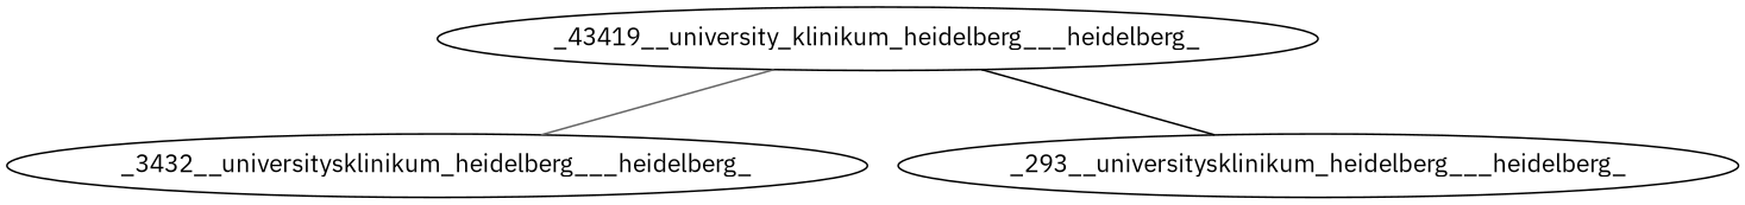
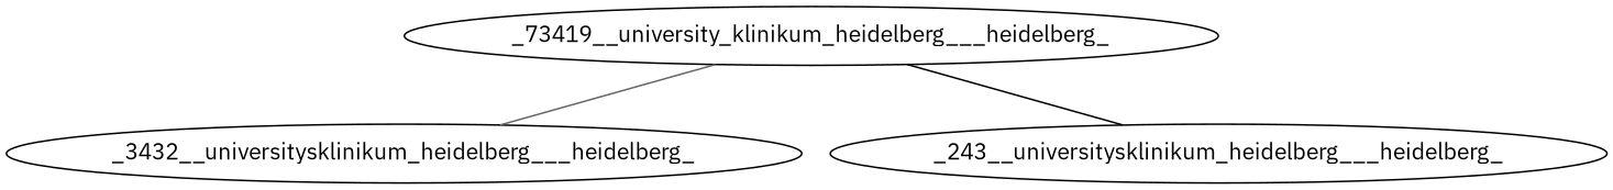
  graph {
    fontname="IBM Plex Sans"
    node [fontname="IBM Plex Sans"]
    edge [fontname="IBM Plex Sans" style=solid]
-   _73419__university_klinikum_heidelberg___heidelberg_ [label=_43419__university_klinikum_heidelberg___heidelberg_]
+   _73419__university_klinikum_heidelberg___heidelberg_
    _3432__universitysklinikum_heidelberg___heidelberg_
-   _293__universitysklinikum_heidelberg___heidelberg_
+   _293__universitysklinikum_heidelberg___heidelberg_ [label=_243__universitysklinikum_heidelberg___heidelberg_]
    _73419__university_klinikum_heidelberg___heidelberg_ -- _3432__universitysklinikum_heidelberg___heidelberg_ [color=gray40]
    _73419__university_klinikum_heidelberg___heidelberg_ -- _293__universitysklinikum_heidelberg___heidelberg_ [color=black]
  }
